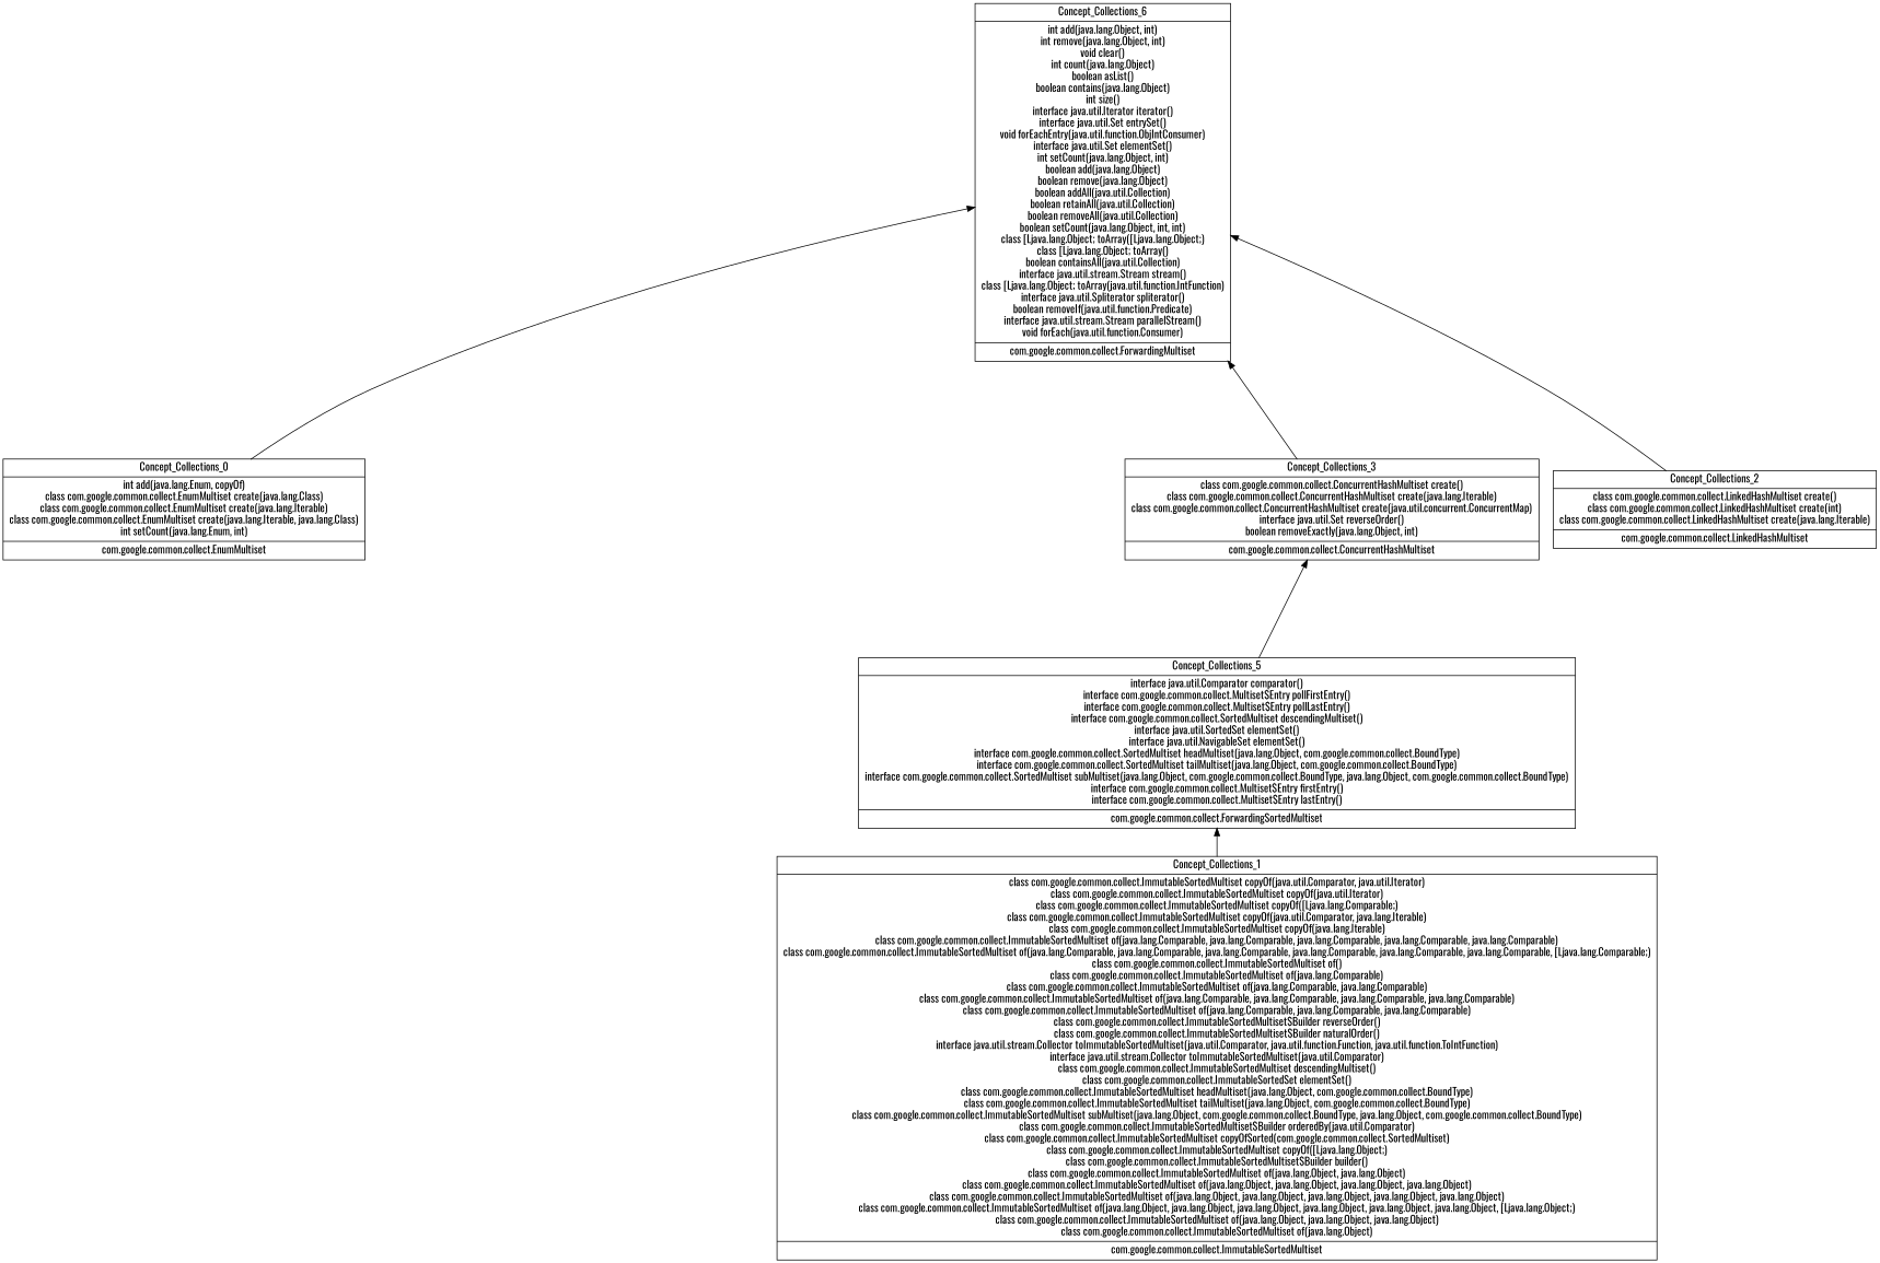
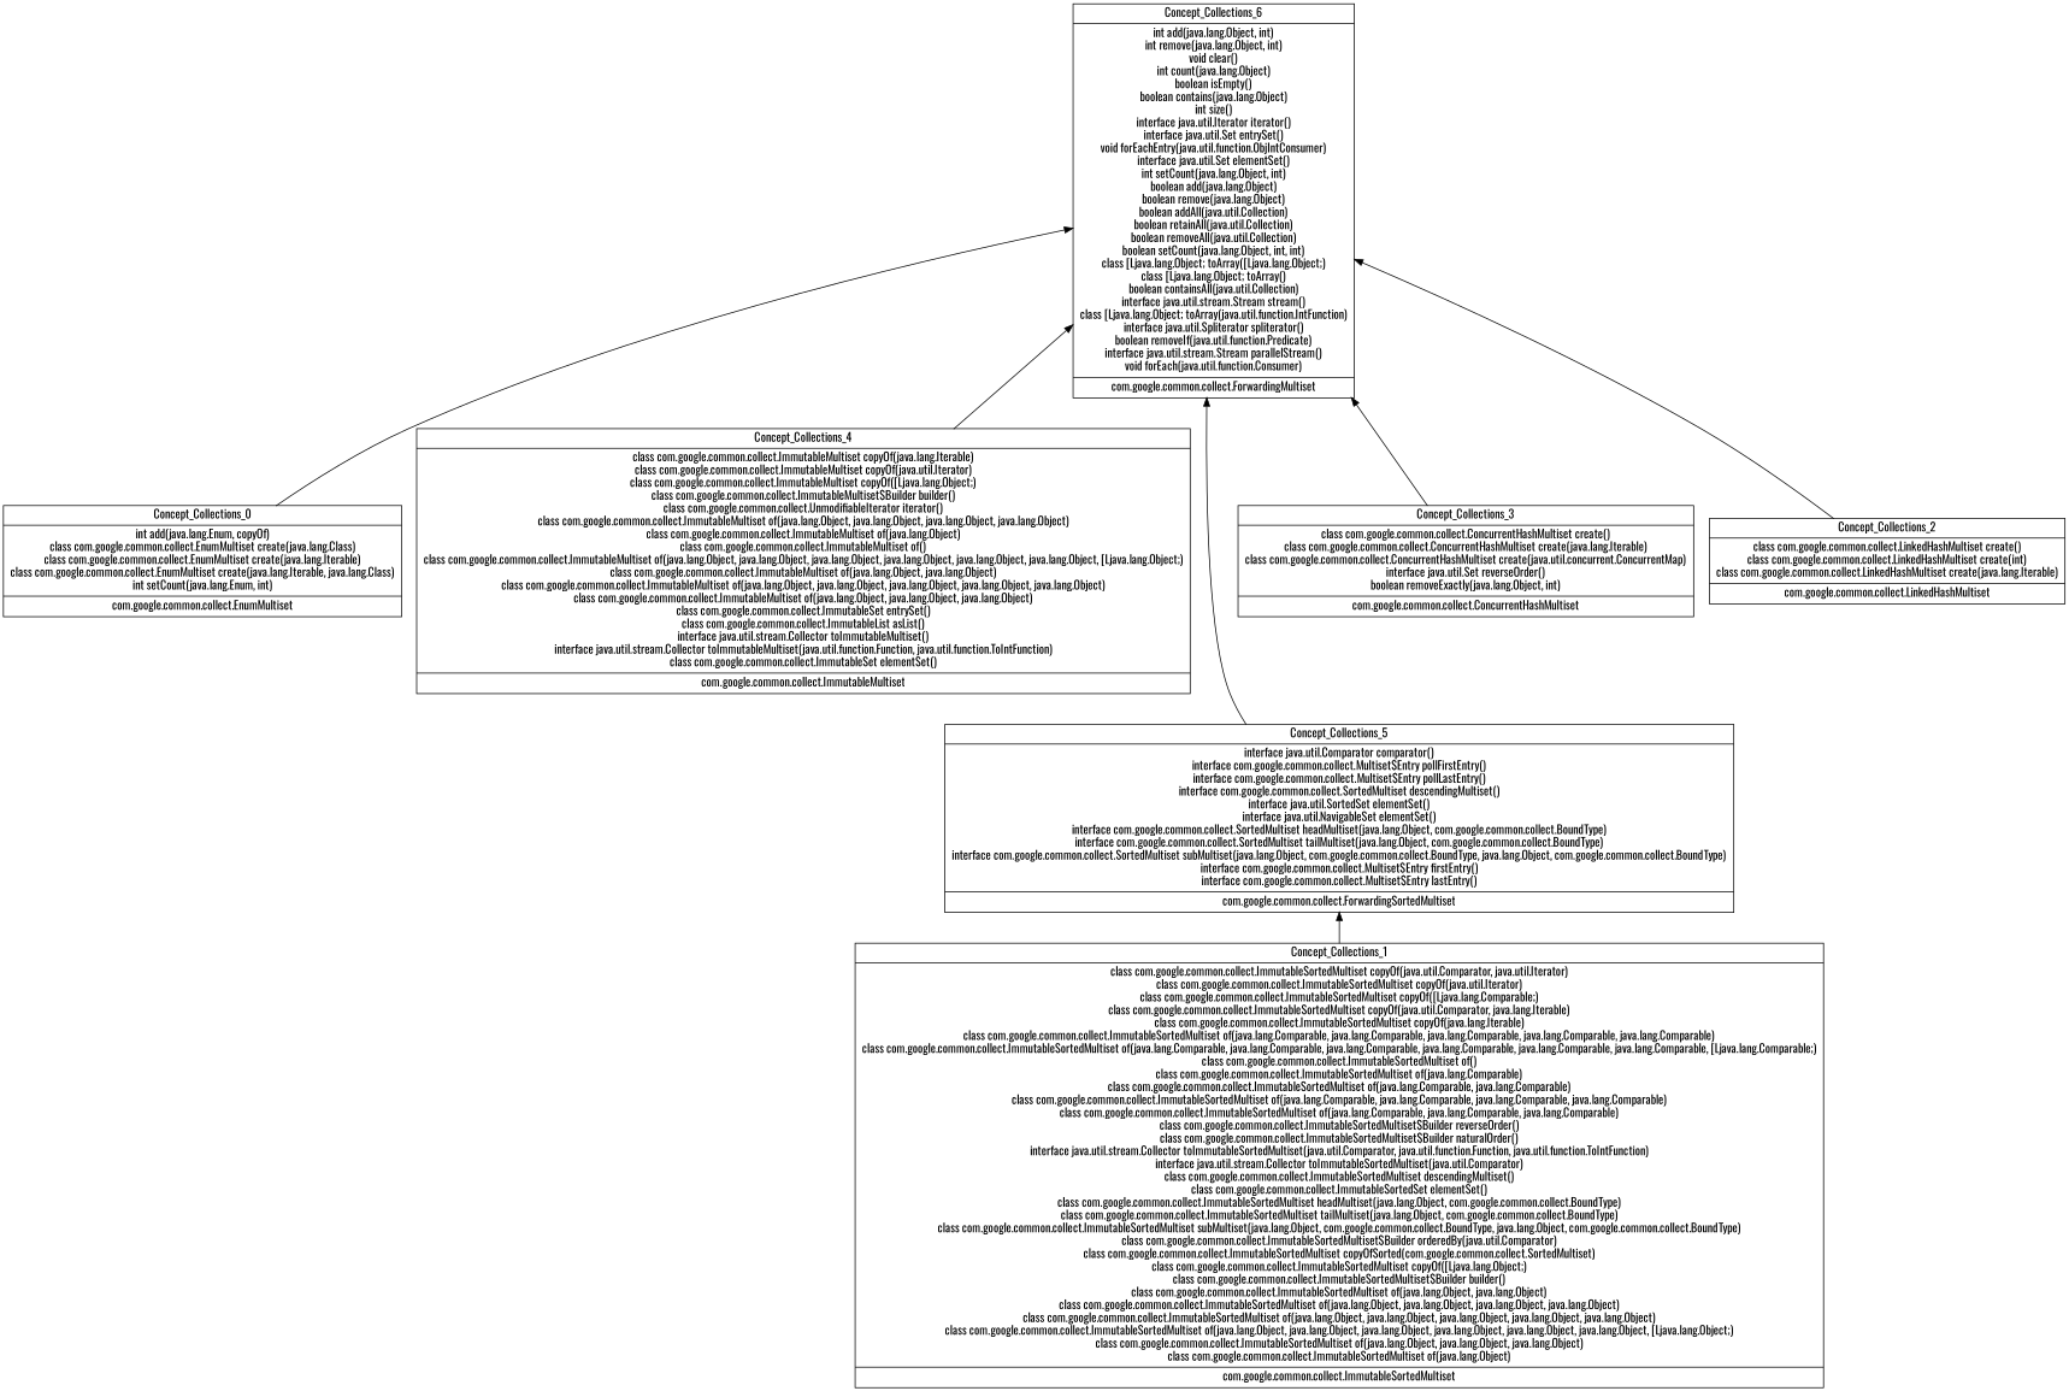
  digraph {
    fontname=Oswald
    rankdir=BT
    node [fontname=Oswald shape=record]
    edge [fontname=Oswald]
-   n1 [label="{Concept_Collections_6|int add(java.lang.Object, int)\nint remove(java.lang.Object, int)\nvoid clear()\nint count(java.lang.Object)\nboolean asList()\nboolean contains(java.lang.Object)\nint size()\ninterface java.util.Iterator iterator()\ninterface java.util.Set entrySet()\nvoid forEachEntry(java.util.function.ObjIntConsumer)\ninterface java.util.Set elementSet()\nint setCount(java.lang.Object, int)\nboolean add(java.lang.Object)\nboolean remove(java.lang.Object)\nboolean addAll(java.util.Collection)\nboolean retainAll(java.util.Collection)\nboolean removeAll(java.util.Collection)\nboolean setCount(java.lang.Object, int, int)\nclass [Ljava.lang.Object; toArray([Ljava.lang.Object;)\nclass [Ljava.lang.Object; toArray()\nboolean containsAll(java.util.Collection)\ninterface java.util.stream.Stream stream()\nclass [Ljava.lang.Object; toArray(java.util.function.IntFunction)\ninterface java.util.Spliterator spliterator()\nboolean removeIf(java.util.function.Predicate)\ninterface java.util.stream.Stream parallelStream()\nvoid forEach(java.util.function.Consumer)\n|com.google.common.collect.ForwardingMultiset\n}"]
+   n1 [label="{Concept_Collections_6|int add(java.lang.Object, int)\nint remove(java.lang.Object, int)\nvoid clear()\nint count(java.lang.Object)\nboolean isEmpty()\nboolean contains(java.lang.Object)\nint size()\ninterface java.util.Iterator iterator()\ninterface java.util.Set entrySet()\nvoid forEachEntry(java.util.function.ObjIntConsumer)\ninterface java.util.Set elementSet()\nint setCount(java.lang.Object, int)\nboolean add(java.lang.Object)\nboolean remove(java.lang.Object)\nboolean addAll(java.util.Collection)\nboolean retainAll(java.util.Collection)\nboolean removeAll(java.util.Collection)\nboolean setCount(java.lang.Object, int, int)\nclass [Ljava.lang.Object; toArray([Ljava.lang.Object;)\nclass [Ljava.lang.Object; toArray()\nboolean containsAll(java.util.Collection)\ninterface java.util.stream.Stream stream()\nclass [Ljava.lang.Object; toArray(java.util.function.IntFunction)\ninterface java.util.Spliterator spliterator()\nboolean removeIf(java.util.function.Predicate)\ninterface java.util.stream.Stream parallelStream()\nvoid forEach(java.util.function.Consumer)\n|com.google.common.collect.ForwardingMultiset\n}"]
    n2 [label="{Concept_Collections_0|int add(java.lang.Enum, copyOf)\nclass com.google.common.collect.EnumMultiset create(java.lang.Class)\nclass com.google.common.collect.EnumMultiset create(java.lang.Iterable)\nclass com.google.common.collect.EnumMultiset create(java.lang.Iterable, java.lang.Class)\nint setCount(java.lang.Enum, int)\n|com.google.common.collect.EnumMultiset\n}"]
+   n3 [label="{Concept_Collections_4|class com.google.common.collect.ImmutableMultiset copyOf(java.lang.Iterable)\nclass com.google.common.collect.ImmutableMultiset copyOf(java.util.Iterator)\nclass com.google.common.collect.ImmutableMultiset copyOf([Ljava.lang.Object;)\nclass com.google.common.collect.ImmutableMultiset$Builder builder()\nclass com.google.common.collect.UnmodifiableIterator iterator()\nclass com.google.common.collect.ImmutableMultiset of(java.lang.Object, java.lang.Object, java.lang.Object, java.lang.Object)\nclass com.google.common.collect.ImmutableMultiset of(java.lang.Object)\nclass com.google.common.collect.ImmutableMultiset of()\nclass com.google.common.collect.ImmutableMultiset of(java.lang.Object, java.lang.Object, java.lang.Object, java.lang.Object, java.lang.Object, java.lang.Object, [Ljava.lang.Object;)\nclass com.google.common.collect.ImmutableMultiset of(java.lang.Object, java.lang.Object)\nclass com.google.common.collect.ImmutableMultiset of(java.lang.Object, java.lang.Object, java.lang.Object, java.lang.Object, java.lang.Object)\nclass com.google.common.collect.ImmutableMultiset of(java.lang.Object, java.lang.Object, java.lang.Object)\nclass com.google.common.collect.ImmutableSet entrySet()\nclass com.google.common.collect.ImmutableList asList()\ninterface java.util.stream.Collector toImmutableMultiset()\ninterface java.util.stream.Collector toImmutableMultiset(java.util.function.Function, java.util.function.ToIntFunction)\nclass com.google.common.collect.ImmutableSet elementSet()\n|com.google.common.collect.ImmutableMultiset\n}"]
    n4 [label="{Concept_Collections_1|class com.google.common.collect.ImmutableSortedMultiset copyOf(java.util.Comparator, java.util.Iterator)\nclass com.google.common.collect.ImmutableSortedMultiset copyOf(java.util.Iterator)\nclass com.google.common.collect.ImmutableSortedMultiset copyOf([Ljava.lang.Comparable;)\nclass com.google.common.collect.ImmutableSortedMultiset copyOf(java.util.Comparator, java.lang.Iterable)\nclass com.google.common.collect.ImmutableSortedMultiset copyOf(java.lang.Iterable)\nclass com.google.common.collect.ImmutableSortedMultiset of(java.lang.Comparable, java.lang.Comparable, java.lang.Comparable, java.lang.Comparable, java.lang.Comparable)\nclass com.google.common.collect.ImmutableSortedMultiset of(java.lang.Comparable, java.lang.Comparable, java.lang.Comparable, java.lang.Comparable, java.lang.Comparable, java.lang.Comparable, [Ljava.lang.Comparable;)\nclass com.google.common.collect.ImmutableSortedMultiset of()\nclass com.google.common.collect.ImmutableSortedMultiset of(java.lang.Comparable)\nclass com.google.common.collect.ImmutableSortedMultiset of(java.lang.Comparable, java.lang.Comparable)\nclass com.google.common.collect.ImmutableSortedMultiset of(java.lang.Comparable, java.lang.Comparable, java.lang.Comparable, java.lang.Comparable)\nclass com.google.common.collect.ImmutableSortedMultiset of(java.lang.Comparable, java.lang.Comparable, java.lang.Comparable)\nclass com.google.common.collect.ImmutableSortedMultiset$Builder reverseOrder()\nclass com.google.common.collect.ImmutableSortedMultiset$Builder naturalOrder()\ninterface java.util.stream.Collector toImmutableSortedMultiset(java.util.Comparator, java.util.function.Function, java.util.function.ToIntFunction)\ninterface java.util.stream.Collector toImmutableSortedMultiset(java.util.Comparator)\nclass com.google.common.collect.ImmutableSortedMultiset descendingMultiset()\nclass com.google.common.collect.ImmutableSortedSet elementSet()\nclass com.google.common.collect.ImmutableSortedMultiset headMultiset(java.lang.Object, com.google.common.collect.BoundType)\nclass com.google.common.collect.ImmutableSortedMultiset tailMultiset(java.lang.Object, com.google.common.collect.BoundType)\nclass com.google.common.collect.ImmutableSortedMultiset subMultiset(java.lang.Object, com.google.common.collect.BoundType, java.lang.Object, com.google.common.collect.BoundType)\nclass com.google.common.collect.ImmutableSortedMultiset$Builder orderedBy(java.util.Comparator)\nclass com.google.common.collect.ImmutableSortedMultiset copyOfSorted(com.google.common.collect.SortedMultiset)\nclass com.google.common.collect.ImmutableSortedMultiset copyOf([Ljava.lang.Object;)\nclass com.google.common.collect.ImmutableSortedMultiset$Builder builder()\nclass com.google.common.collect.ImmutableSortedMultiset of(java.lang.Object, java.lang.Object)\nclass com.google.common.collect.ImmutableSortedMultiset of(java.lang.Object, java.lang.Object, java.lang.Object, java.lang.Object)\nclass com.google.common.collect.ImmutableSortedMultiset of(java.lang.Object, java.lang.Object, java.lang.Object, java.lang.Object, java.lang.Object)\nclass com.google.common.collect.ImmutableSortedMultiset of(java.lang.Object, java.lang.Object, java.lang.Object, java.lang.Object, java.lang.Object, java.lang.Object, [Ljava.lang.Object;)\nclass com.google.common.collect.ImmutableSortedMultiset of(java.lang.Object, java.lang.Object, java.lang.Object)\nclass com.google.common.collect.ImmutableSortedMultiset of(java.lang.Object)\n|com.google.common.collect.ImmutableSortedMultiset\n}"]
    n5 [label="{Concept_Collections_5|interface java.util.Comparator comparator()\ninterface com.google.common.collect.Multiset$Entry pollFirstEntry()\ninterface com.google.common.collect.Multiset$Entry pollLastEntry()\ninterface com.google.common.collect.SortedMultiset descendingMultiset()\ninterface java.util.SortedSet elementSet()\ninterface java.util.NavigableSet elementSet()\ninterface com.google.common.collect.SortedMultiset headMultiset(java.lang.Object, com.google.common.collect.BoundType)\ninterface com.google.common.collect.SortedMultiset tailMultiset(java.lang.Object, com.google.common.collect.BoundType)\ninterface com.google.common.collect.SortedMultiset subMultiset(java.lang.Object, com.google.common.collect.BoundType, java.lang.Object, com.google.common.collect.BoundType)\ninterface com.google.common.collect.Multiset$Entry firstEntry()\ninterface com.google.common.collect.Multiset$Entry lastEntry()\n|com.google.common.collect.ForwardingSortedMultiset\n}"]
    n6 [label="{Concept_Collections_2|class com.google.common.collect.LinkedHashMultiset create()\nclass com.google.common.collect.LinkedHashMultiset create(int)\nclass com.google.common.collect.LinkedHashMultiset create(java.lang.Iterable)\n|com.google.common.collect.LinkedHashMultiset\n}"]
    n7 [label="{Concept_Collections_3|class com.google.common.collect.ConcurrentHashMultiset create()\nclass com.google.common.collect.ConcurrentHashMultiset create(java.lang.Iterable)\nclass com.google.common.collect.ConcurrentHashMultiset create(java.util.concurrent.ConcurrentMap)\ninterface java.util.Set reverseOrder()\nboolean removeExactly(java.lang.Object, int)\n|com.google.common.collect.ConcurrentHashMultiset\n}"]
    subgraph sub_1 {
      label=Collections
      n1
      n2
+     n3
      n4
      n5
      n6
      n7
    }
    n2 -> n1
+   n3 -> n1
    n4 -> n5
-   n5 -> n7
+   n5 -> n1
    n6 -> n1
    n7 -> n1
  }
